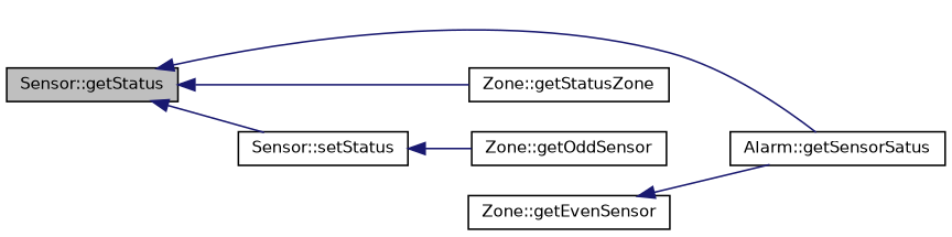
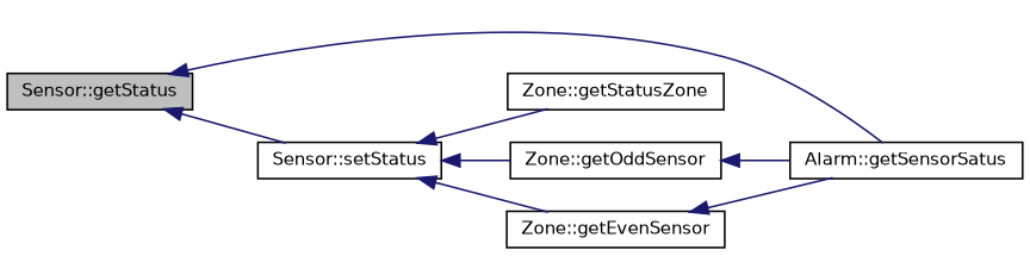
  digraph {
    rankdir=LR
    node [color=black fillcolor=white fontname=Helvetica fontsize=10 shape=record style=filled]
    edge [color=midnightblue dir=back fontname=Helvetica fontsize=10 labelfontname=Helvetica labelfontsize=10 style=solid]
    n1 [fillcolor=grey75 fontcolor=black height=0.2 label="Sensor::getStatus" width=0.4]
    n2 [height=0.2 label="Alarm::getSensorSatus" width=0.4]
    n3 [height=0.2 label="Sensor::setStatus" width=0.4]
    n4 [height=0.2 label="Zone::getStatusZone" width=0.4]
    n5 [height=0.2 label="Zone::getOddSensor" width=0.4]
    n6 [height=0.2 label="Zone::getEvenSensor" width=0.4]
    n1 -> n2
    n1 -> n3
-   n1 -> n4
+   n3 -> n4
    n3 -> n5
+   n3 -> n6
+   n5 -> n2
    n6 -> n2
  }
